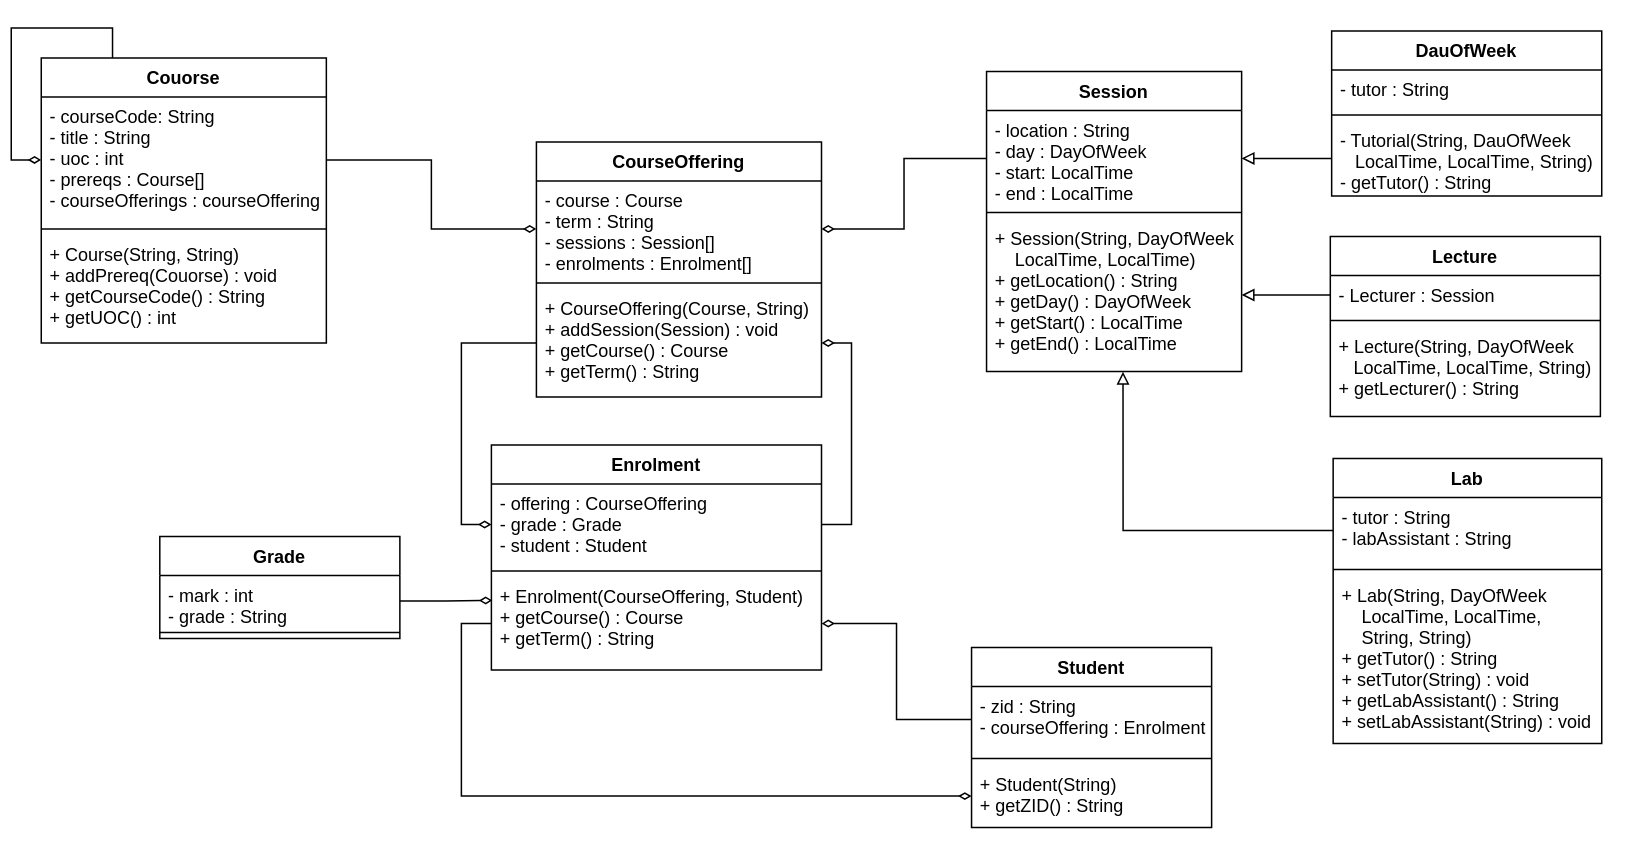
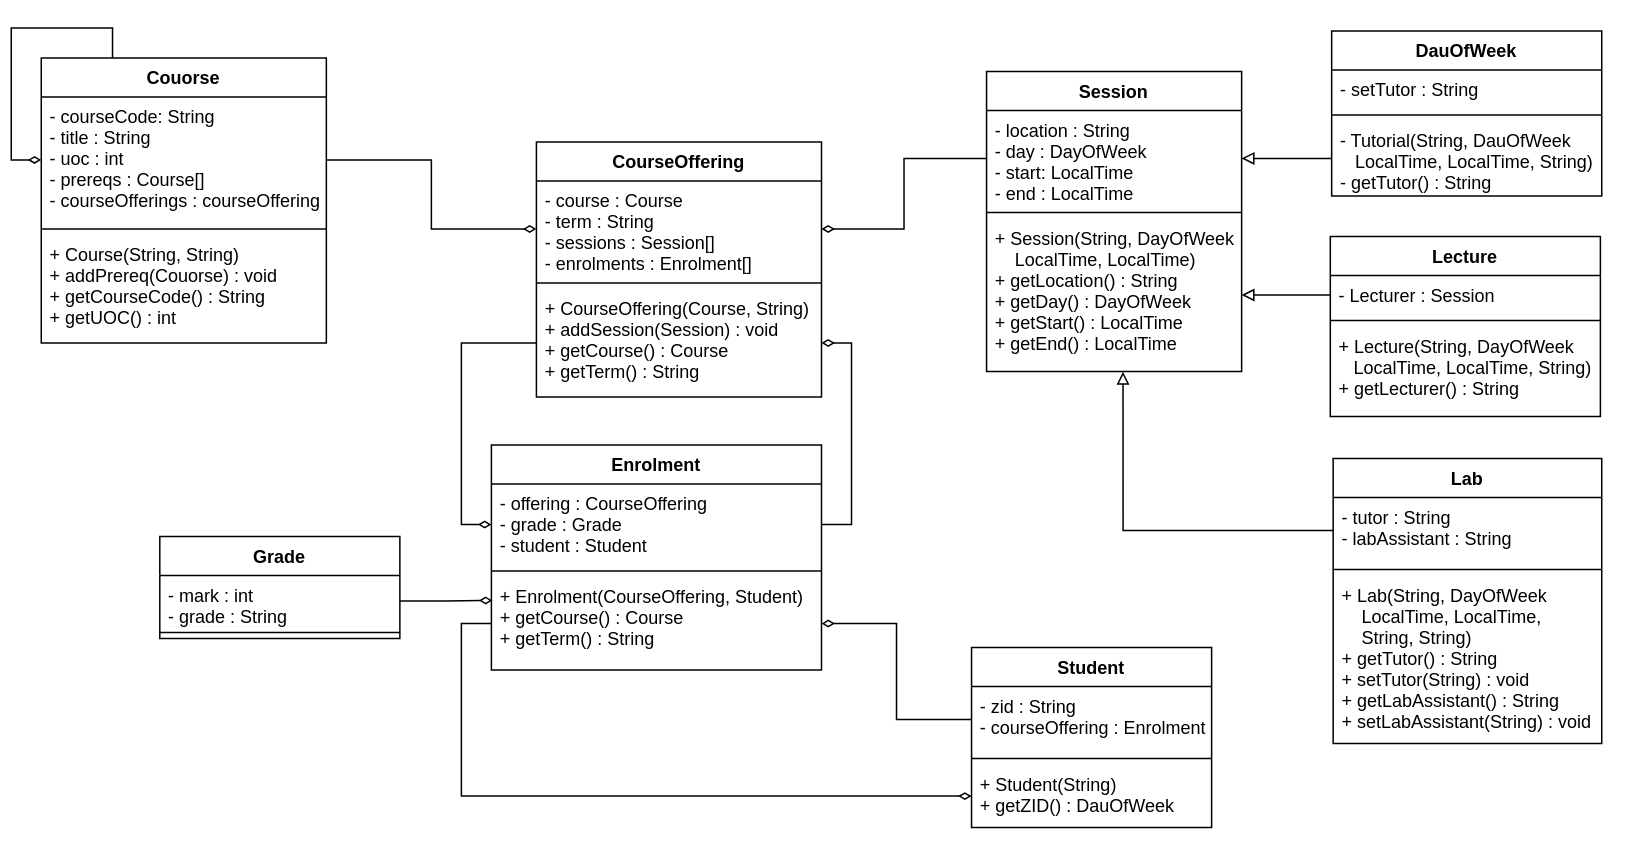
  <mxCell id="0" />
  <mxCell id="1" parent="0" />
  <mxCell id="2" value="Student" style="swimlane;fontStyle=1;align=center;verticalAlign=top;childLayout=stackLayout;horizontal=1;startSize=26;horizontalStack=0;resizeParent=1;resizeParentMax=0;resizeLast=0;collapsible=1;marginBottom=0;" parent="1" vertex="1"><mxGeometry x="640" y="431" width="160" height="120" as="geometry" /></mxCell>
  <mxCell id="3" value="- zid : String&#10;- courseOffering : Enrolment[]&#10;" style="text;strokeColor=none;fillColor=none;align=left;verticalAlign=top;spacingLeft=4;spacingRight=4;overflow=hidden;rotatable=0;points=[[0,0.5],[1,0.5]];portConstraint=eastwest;" parent="2" vertex="1"><mxGeometry y="26" width="160" height="44" as="geometry" /></mxCell>
  <mxCell id="4" value="" style="line;strokeWidth=1;fillColor=none;align=left;verticalAlign=middle;spacingTop=-1;spacingLeft=3;spacingRight=3;rotatable=0;labelPosition=right;points=[];portConstraint=eastwest;" parent="2" vertex="1"><mxGeometry y="70" width="160" height="8" as="geometry" /></mxCell>
- <mxCell id="5" value="+ Student(String)&#10;+ getZID() : String&#10;" style="text;strokeColor=none;fillColor=none;align=left;verticalAlign=top;spacingLeft=4;spacingRight=4;overflow=hidden;rotatable=0;points=[[0,0.5],[1,0.5]];portConstraint=eastwest;" parent="2" vertex="1"><mxGeometry y="78" width="160" height="42" as="geometry" /></mxCell>
+ <mxCell id="5" value="+ Student(String)&#10;+ getZID() : DauOfWeek&#10;" style="text;strokeColor=none;fillColor=none;align=left;verticalAlign=top;spacingLeft=4;spacingRight=4;overflow=hidden;rotatable=0;points=[[0,0.5],[1,0.5]];portConstraint=eastwest;" parent="2" vertex="1"><mxGeometry y="78" width="160" height="42" as="geometry" /></mxCell>
  <mxCell id="6" value="Session" style="swimlane;fontStyle=1;align=center;verticalAlign=top;childLayout=stackLayout;horizontal=1;startSize=26;horizontalStack=0;resizeParent=1;resizeParentMax=0;resizeLast=0;collapsible=1;marginBottom=0;" parent="1" vertex="1"><mxGeometry x="650" y="47" width="170" height="200" as="geometry" /></mxCell>
  <mxCell id="7" value="- location : String&#10;- day : DayOfWeek&#10;- start: LocalTime&#10;- end : LocalTime&#10;" style="text;strokeColor=none;fillColor=none;align=left;verticalAlign=top;spacingLeft=4;spacingRight=4;overflow=hidden;rotatable=0;points=[[0,0.5],[1,0.5]];portConstraint=eastwest;" parent="6" vertex="1"><mxGeometry y="26" width="170" height="64" as="geometry" /></mxCell>
  <mxCell id="8" value="" style="line;strokeWidth=1;fillColor=none;align=left;verticalAlign=middle;spacingTop=-1;spacingLeft=3;spacingRight=3;rotatable=0;labelPosition=right;points=[];portConstraint=eastwest;" parent="6" vertex="1"><mxGeometry y="90" width="170" height="8" as="geometry" /></mxCell>
  <mxCell id="9" value="+ Session(String, DayOfWeek&#10;    LocalTime, LocalTime)&#10;+ getLocation() : String&#10;+ getDay() : DayOfWeek&#10;+ getStart() : LocalTime&#10;+ getEnd() : LocalTime&#10;" style="text;strokeColor=none;fillColor=none;align=left;verticalAlign=top;spacingLeft=4;spacingRight=4;overflow=hidden;rotatable=0;points=[[0,0.5],[1,0.5]];portConstraint=eastwest;" parent="6" vertex="1"><mxGeometry y="98" width="170" height="102" as="geometry" /></mxCell>
  <mxCell id="10" value="Lecture" style="swimlane;fontStyle=1;align=center;verticalAlign=top;childLayout=stackLayout;horizontal=1;startSize=26;horizontalStack=0;resizeParent=1;resizeParentMax=0;resizeLast=0;collapsible=1;marginBottom=0;" parent="1" vertex="1"><mxGeometry x="879.1" y="157" width="180" height="120" as="geometry" /></mxCell>
  <mxCell id="11" value="- Lecturer : Session" style="text;strokeColor=none;fillColor=none;align=left;verticalAlign=top;spacingLeft=4;spacingRight=4;overflow=hidden;rotatable=0;points=[[0,0.5],[1,0.5]];portConstraint=eastwest;" parent="10" vertex="1"><mxGeometry y="26" width="180" height="26" as="geometry" /></mxCell>
  <mxCell id="12" value="" style="line;strokeWidth=1;fillColor=none;align=left;verticalAlign=middle;spacingTop=-1;spacingLeft=3;spacingRight=3;rotatable=0;labelPosition=right;points=[];portConstraint=eastwest;" parent="10" vertex="1"><mxGeometry y="52" width="180" height="8" as="geometry" /></mxCell>
  <mxCell id="13" value="+ Lecture(String, DayOfWeek&#10;   LocalTime, LocalTime, String)&#10;+ getLecturer() : String&#10;" style="text;strokeColor=none;fillColor=none;align=left;verticalAlign=top;spacingLeft=4;spacingRight=4;overflow=hidden;rotatable=0;points=[[0,0.5],[1,0.5]];portConstraint=eastwest;" parent="10" vertex="1"><mxGeometry y="60" width="180" height="60" as="geometry" /></mxCell>
  <mxCell id="14" value="CourseOffering" style="swimlane;fontStyle=1;align=center;verticalAlign=top;childLayout=stackLayout;horizontal=1;startSize=26;horizontalStack=0;resizeParent=1;resizeParentMax=0;resizeLast=0;collapsible=1;marginBottom=0;" parent="1" vertex="1"><mxGeometry x="350" y="94" width="190" height="170" as="geometry" /></mxCell>
  <mxCell id="15" value="- course : Course&#10;- term : String&#10;- sessions : Session[]&#10;- enrolments : Enrolment[]&#10;" style="text;strokeColor=none;fillColor=none;align=left;verticalAlign=top;spacingLeft=4;spacingRight=4;overflow=hidden;rotatable=0;points=[[0,0.5],[1,0.5]];portConstraint=eastwest;" parent="14" vertex="1"><mxGeometry y="26" width="190" height="64" as="geometry" /></mxCell>
  <mxCell id="16" value="" style="line;strokeWidth=1;fillColor=none;align=left;verticalAlign=middle;spacingTop=-1;spacingLeft=3;spacingRight=3;rotatable=0;labelPosition=right;points=[];portConstraint=eastwest;" parent="14" vertex="1"><mxGeometry y="90" width="190" height="8" as="geometry" /></mxCell>
  <mxCell id="17" value="+ CourseOffering(Course, String)&#10;+ addSession(Session) : void&#10;+ getCourse() : Course&#10;+ getTerm() : String&#10;" style="text;strokeColor=none;fillColor=none;align=left;verticalAlign=top;spacingLeft=4;spacingRight=4;overflow=hidden;rotatable=0;points=[[0,0.5],[1,0.5]];portConstraint=eastwest;" parent="14" vertex="1"><mxGeometry y="98" width="190" height="72" as="geometry" /></mxCell>
  <mxCell id="18" value="Lab" style="swimlane;fontStyle=1;align=center;verticalAlign=top;childLayout=stackLayout;horizontal=1;startSize=26;horizontalStack=0;resizeParent=1;resizeParentMax=0;resizeLast=0;collapsible=1;marginBottom=0;" parent="1" vertex="1"><mxGeometry x="881" y="305" width="179" height="190" as="geometry" /></mxCell>
  <mxCell id="19" value="- tutor : String&#10;- labAssistant : String&#10;" style="text;strokeColor=none;fillColor=none;align=left;verticalAlign=top;spacingLeft=4;spacingRight=4;overflow=hidden;rotatable=0;points=[[0,0.5],[1,0.5]];portConstraint=eastwest;" parent="18" vertex="1"><mxGeometry y="26" width="179" height="44" as="geometry" /></mxCell>
  <mxCell id="20" value="" style="line;strokeWidth=1;fillColor=none;align=left;verticalAlign=middle;spacingTop=-1;spacingLeft=3;spacingRight=3;rotatable=0;labelPosition=right;points=[];portConstraint=eastwest;" parent="18" vertex="1"><mxGeometry y="70" width="179" height="8" as="geometry" /></mxCell>
  <mxCell id="21" value="+ Lab(String, DayOfWeek&#10;    LocalTime, LocalTime,&#10;    String, String)&#10;+ getTutor() : String&#10;+ setTutor(String) : void&#10;+ getLabAssistant() : String&#10;+ setLabAssistant(String) : void&#10;" style="text;strokeColor=none;fillColor=none;align=left;verticalAlign=top;spacingLeft=4;spacingRight=4;overflow=hidden;rotatable=0;points=[[0,0.5],[1,0.5]];portConstraint=eastwest;" parent="18" vertex="1"><mxGeometry y="78" width="179" height="112" as="geometry" /></mxCell>
  <mxCell id="22" value="Grade" style="swimlane;fontStyle=1;align=center;verticalAlign=top;childLayout=stackLayout;horizontal=1;startSize=26;horizontalStack=0;resizeParent=1;resizeParentMax=0;resizeLast=0;collapsible=1;marginBottom=0;" parent="1" vertex="1"><mxGeometry x="99" y="357" width="160" height="68" as="geometry" /></mxCell>
  <mxCell id="23" value="- mark : int&#10;- grade : String&#10;" style="text;strokeColor=none;fillColor=none;align=left;verticalAlign=top;spacingLeft=4;spacingRight=4;overflow=hidden;rotatable=0;points=[[0,0.5],[1,0.5]];portConstraint=eastwest;" parent="22" vertex="1"><mxGeometry y="26" width="160" height="34" as="geometry" /></mxCell>
  <mxCell id="24" value="" style="line;strokeWidth=1;fillColor=none;align=left;verticalAlign=middle;spacingTop=-1;spacingLeft=3;spacingRight=3;rotatable=0;labelPosition=right;points=[];portConstraint=eastwest;" parent="22" vertex="1"><mxGeometry y="60" width="160" height="8" as="geometry" /></mxCell>
  <mxCell id="25" value="Enrolment" style="swimlane;fontStyle=1;align=center;verticalAlign=top;childLayout=stackLayout;horizontal=1;startSize=26;horizontalStack=0;resizeParent=1;resizeParentMax=0;resizeLast=0;collapsible=1;marginBottom=0;" parent="1" vertex="1"><mxGeometry x="320" y="296" width="220" height="150" as="geometry" /></mxCell>
  <mxCell id="26" value="- offering : CourseOffering&#10;- grade : Grade&#10;- student : Student&#10;" style="text;strokeColor=none;fillColor=none;align=left;verticalAlign=top;spacingLeft=4;spacingRight=4;overflow=hidden;rotatable=0;points=[[0,0.5],[1,0.5]];portConstraint=eastwest;" parent="25" vertex="1"><mxGeometry y="26" width="220" height="54" as="geometry" /></mxCell>
  <mxCell id="27" value="" style="line;strokeWidth=1;fillColor=none;align=left;verticalAlign=middle;spacingTop=-1;spacingLeft=3;spacingRight=3;rotatable=0;labelPosition=right;points=[];portConstraint=eastwest;" parent="25" vertex="1"><mxGeometry y="80" width="220" height="8" as="geometry" /></mxCell>
  <mxCell id="28" value="+ Enrolment(CourseOffering, Student)&#10;+ getCourse() : Course&#10;+ getTerm() : String&#10;" style="text;strokeColor=none;fillColor=none;align=left;verticalAlign=top;spacingLeft=4;spacingRight=4;overflow=hidden;rotatable=0;points=[[0,0.5],[1,0.5]];portConstraint=eastwest;" parent="25" vertex="1"><mxGeometry y="88" width="220" height="62" as="geometry" /></mxCell>
  <mxCell id="29" value="Couorse" style="swimlane;fontStyle=1;align=center;verticalAlign=top;childLayout=stackLayout;horizontal=1;startSize=26;horizontalStack=0;resizeParent=1;resizeParentMax=0;resizeLast=0;collapsible=1;marginBottom=0;" parent="1" vertex="1"><mxGeometry x="20" y="38" width="190" height="190" as="geometry"><mxRectangle x="20" y="29" width="70" height="26" as="alternateBounds" /></mxGeometry></mxCell>
  <mxCell id="30" style="edgeStyle=orthogonalEdgeStyle;rounded=0;orthogonalLoop=1;jettySize=auto;html=1;exitX=0;exitY=0.5;exitDx=0;exitDy=0;entryX=0.25;entryY=0;entryDx=0;entryDy=0;startArrow=diamondThin;startFill=0;endArrow=none;endFill=0;" parent="29" source="31" target="29" edge="1"><mxGeometry relative="1" as="geometry"><Array as="points"><mxPoint x="-20" y="68" /><mxPoint x="-20" y="-20" /><mxPoint x="48" y="-20" /></Array></mxGeometry></mxCell>
  <mxCell id="31" value="- courseCode: String&#10;- title : String&#10;- uoc : int&#10;- prereqs : Course[]&#10;- courseOfferings : courseOffering[]&#10;" style="text;strokeColor=none;fillColor=none;align=left;verticalAlign=top;spacingLeft=4;spacingRight=4;overflow=hidden;rotatable=0;points=[[0,0.5],[1,0.5]];portConstraint=eastwest;" parent="29" vertex="1"><mxGeometry y="26" width="190" height="84" as="geometry" /></mxCell>
  <mxCell id="32" value="" style="line;strokeWidth=1;fillColor=none;align=left;verticalAlign=middle;spacingTop=-1;spacingLeft=3;spacingRight=3;rotatable=0;labelPosition=right;points=[];portConstraint=eastwest;" parent="29" vertex="1"><mxGeometry y="110" width="190" height="8" as="geometry" /></mxCell>
  <mxCell id="33" value="+ Course(String, String) &#10;+ addPrereq(Couorse) : void&#10;+ getCourseCode() : String&#10;+ getUOC() : int&#10;" style="text;strokeColor=none;fillColor=none;align=left;verticalAlign=top;spacingLeft=4;spacingRight=4;overflow=hidden;rotatable=0;points=[[0,0.5],[1,0.5]];portConstraint=eastwest;" parent="29" vertex="1"><mxGeometry y="118" width="190" height="72" as="geometry" /></mxCell>
  <mxCell id="34" value="DauOfWeek" style="swimlane;fontStyle=1;align=center;verticalAlign=top;childLayout=stackLayout;horizontal=1;startSize=26;horizontalStack=0;resizeParent=1;resizeParentMax=0;resizeLast=0;collapsible=1;marginBottom=0;" parent="1" vertex="1"><mxGeometry x="880" y="20" width="180" height="110" as="geometry" /></mxCell>
- <mxCell id="35" value="- tutor : String" style="text;strokeColor=none;fillColor=none;align=left;verticalAlign=top;spacingLeft=4;spacingRight=4;overflow=hidden;rotatable=0;points=[[0,0.5],[1,0.5]];portConstraint=eastwest;" parent="34" vertex="1"><mxGeometry y="26" width="180" height="26" as="geometry" /></mxCell>
+ <mxCell id="35" value="- setTutor : String" style="text;strokeColor=none;fillColor=none;align=left;verticalAlign=top;spacingLeft=4;spacingRight=4;overflow=hidden;rotatable=0;points=[[0,0.5],[1,0.5]];portConstraint=eastwest;" parent="34" vertex="1"><mxGeometry y="26" width="180" height="26" as="geometry" /></mxCell>
  <mxCell id="36" value="" style="line;strokeWidth=1;fillColor=none;align=left;verticalAlign=middle;spacingTop=-1;spacingLeft=3;spacingRight=3;rotatable=0;labelPosition=right;points=[];portConstraint=eastwest;" parent="34" vertex="1"><mxGeometry y="52" width="180" height="8" as="geometry" /></mxCell>
  <mxCell id="37" value="- Tutorial(String, DauOfWeek&#10;   LocalTime, LocalTime, String)&#10;- getTutor() : String&#10;" style="text;strokeColor=none;fillColor=none;align=left;verticalAlign=top;spacingLeft=4;spacingRight=4;overflow=hidden;rotatable=0;points=[[0,0.5],[1,0.5]];portConstraint=eastwest;" parent="34" vertex="1"><mxGeometry y="60" width="180" height="50" as="geometry" /></mxCell>
  <mxCell id="38" style="edgeStyle=orthogonalEdgeStyle;rounded=0;orthogonalLoop=1;jettySize=auto;html=1;exitX=0;exitY=0.5;exitDx=0;exitDy=0;entryX=1;entryY=0.5;entryDx=0;entryDy=0;startArrow=diamondThin;startFill=0;endArrow=none;endFill=0;" parent="1" source="15" target="31" edge="1"><mxGeometry relative="1" as="geometry" /></mxCell>
  <mxCell id="39" style="edgeStyle=orthogonalEdgeStyle;rounded=0;orthogonalLoop=1;jettySize=auto;html=1;exitX=1;exitY=0.5;exitDx=0;exitDy=0;entryX=0;entryY=0.5;entryDx=0;entryDy=0;startArrow=diamondThin;startFill=0;endArrow=none;endFill=0;" parent="1" source="15" target="7" edge="1"><mxGeometry relative="1" as="geometry" /></mxCell>
  <mxCell id="40" style="edgeStyle=orthogonalEdgeStyle;rounded=0;orthogonalLoop=1;jettySize=auto;html=1;exitX=1;exitY=0.5;exitDx=0;exitDy=0;entryX=0;entryY=0.5;entryDx=0;entryDy=0;startArrow=diamondThin;startFill=0;endArrow=none;endFill=0;" parent="1" source="28" target="3" edge="1"><mxGeometry relative="1" as="geometry" /></mxCell>
  <mxCell id="41" style="edgeStyle=orthogonalEdgeStyle;rounded=0;orthogonalLoop=1;jettySize=auto;html=1;exitX=0;exitY=0.5;exitDx=0;exitDy=0;startArrow=none;startFill=0;endArrow=block;endFill=0;" parent="1" source="11" target="9" edge="1"><mxGeometry relative="1" as="geometry" /></mxCell>
  <mxCell id="42" style="edgeStyle=orthogonalEdgeStyle;rounded=0;orthogonalLoop=1;jettySize=auto;html=1;exitX=0;exitY=0.5;exitDx=0;exitDy=0;entryX=0.535;entryY=1.002;entryDx=0;entryDy=0;entryPerimeter=0;startArrow=none;startFill=0;endArrow=block;endFill=0;" parent="1" source="19" target="9" edge="1"><mxGeometry relative="1" as="geometry" /></mxCell>
  <mxCell id="43" style="edgeStyle=orthogonalEdgeStyle;rounded=0;orthogonalLoop=1;jettySize=auto;html=1;exitX=0;exitY=0.5;exitDx=0;exitDy=0;entryX=1;entryY=0.5;entryDx=0;entryDy=0;startArrow=none;startFill=0;endArrow=block;endFill=0;" parent="1" source="37" target="7" edge="1"><mxGeometry relative="1" as="geometry" /></mxCell>
  <mxCell id="44" style="edgeStyle=orthogonalEdgeStyle;rounded=0;orthogonalLoop=1;jettySize=auto;html=1;exitX=0;exitY=0.5;exitDx=0;exitDy=0;entryX=0;entryY=0.5;entryDx=0;entryDy=0;startArrow=diamondThin;startFill=0;endArrow=none;endFill=0;" parent="1" source="5" target="28" edge="1"><mxGeometry relative="1" as="geometry" /></mxCell>
  <mxCell id="45" style="edgeStyle=orthogonalEdgeStyle;rounded=0;orthogonalLoop=1;jettySize=auto;html=1;exitX=1;exitY=0.5;exitDx=0;exitDy=0;entryX=0.003;entryY=0.251;entryDx=0;entryDy=0;startArrow=none;startFill=0;endArrow=diamondThin;endFill=0;entryPerimeter=0;" parent="1" source="23" target="28" edge="1"><mxGeometry relative="1" as="geometry" /></mxCell>
  <mxCell id="46" style="edgeStyle=orthogonalEdgeStyle;rounded=0;orthogonalLoop=1;jettySize=auto;html=1;exitX=1;exitY=0.5;exitDx=0;exitDy=0;entryX=1;entryY=0.5;entryDx=0;entryDy=0;startArrow=none;startFill=0;endArrow=diamondThin;endFill=0;" parent="1" source="26" target="17" edge="1"><mxGeometry relative="1" as="geometry" /></mxCell>
  <mxCell id="47" style="edgeStyle=orthogonalEdgeStyle;rounded=0;orthogonalLoop=1;jettySize=auto;html=1;exitX=0;exitY=0.5;exitDx=0;exitDy=0;entryX=0;entryY=0.5;entryDx=0;entryDy=0;startArrow=none;startFill=0;endArrow=diamondThin;endFill=0;" parent="1" source="17" target="26" edge="1"><mxGeometry relative="1" as="geometry" /></mxCell>
